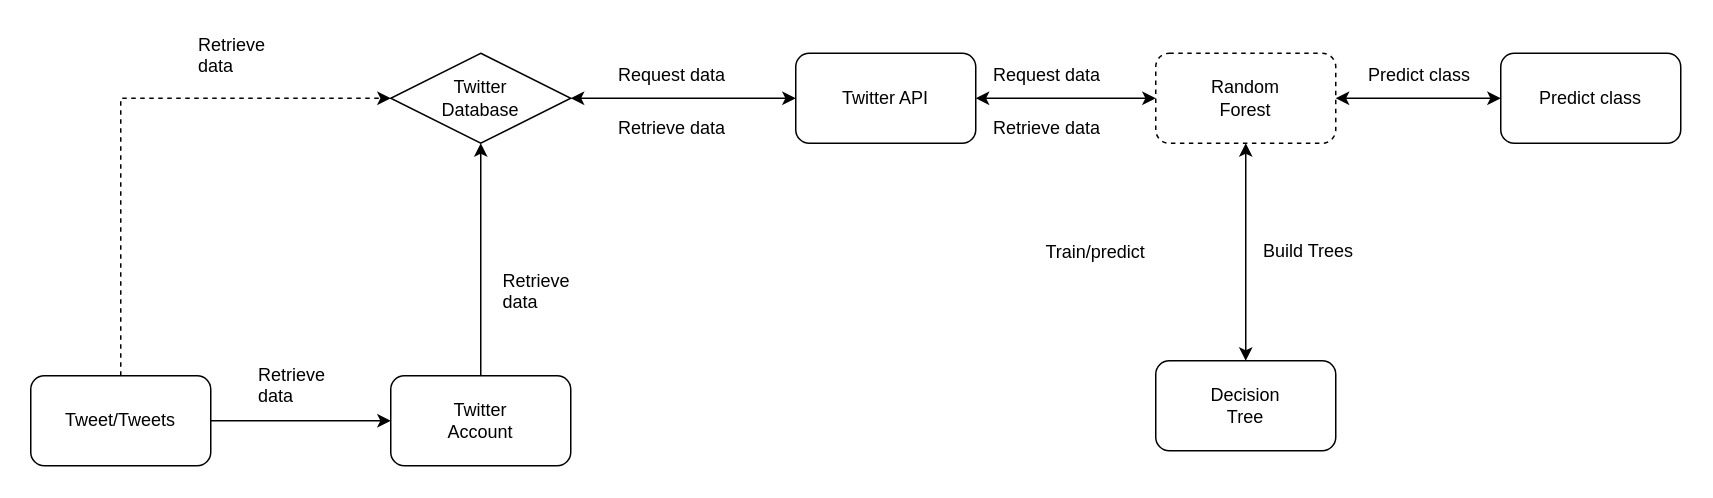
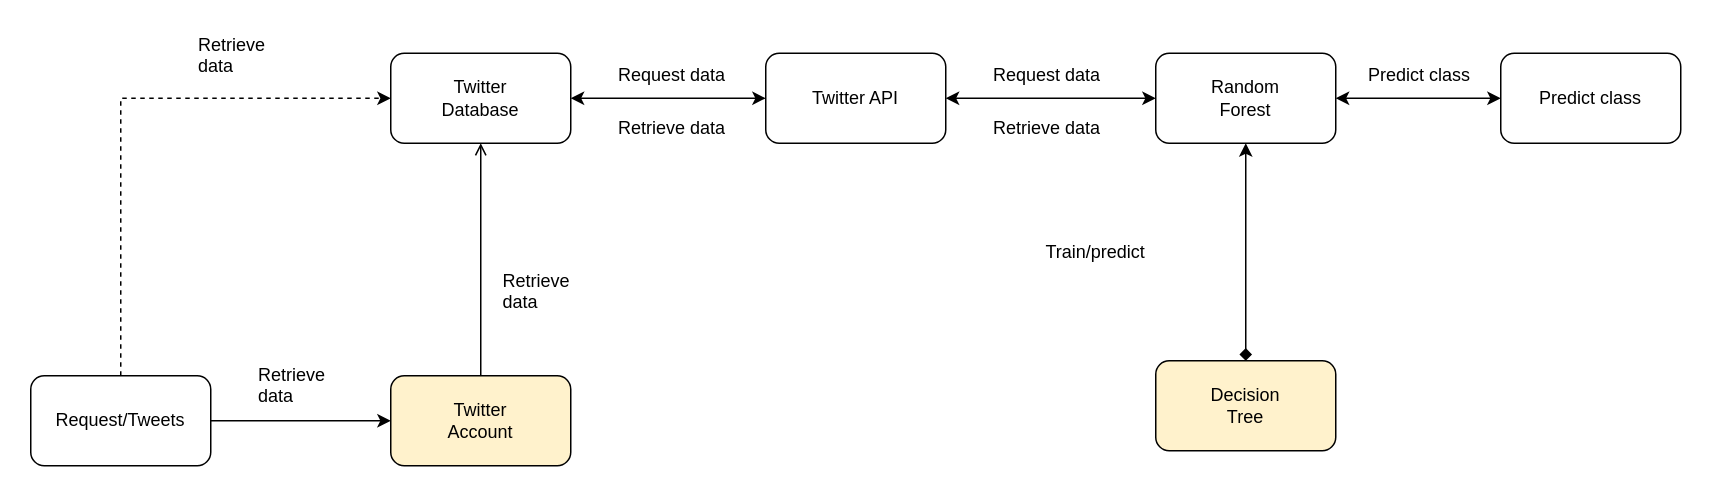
  <mxCell id="0" />
  <mxCell id="1" parent="0" />
- <mxCell id="2" value="Twitter API" style="rounded=1;whiteSpace=wrap;html=1;" vertex="1" parent="1"><mxGeometry x="530" y="35" width="120" height="60" as="geometry" /></mxCell>
- <mxCell id="3" style="edgeStyle=orthogonalEdgeStyle;rounded=0;orthogonalLoop=1;jettySize=auto;html=1;exitX=0.5;exitY=0;exitDx=0;exitDy=0;entryX=0.5;entryY=1;entryDx=0;entryDy=0;" edge="1" parent="1" source="4" target="10"><mxGeometry relative="1" as="geometry" /></mxCell>
- <mxCell id="4" value="Twitter&lt;br&gt;Account&lt;br&gt;" style="rounded=1;whiteSpace=wrap;html=1;" vertex="1" parent="1"><mxGeometry x="260" y="250" width="120" height="60" as="geometry" /></mxCell>
+ <mxCell id="2" value="Twitter API" style="rounded=1;whiteSpace=wrap;html=1;" vertex="1" parent="1"><mxGeometry x="510" y="35" width="120" height="60" as="geometry" /></mxCell>
+ <mxCell id="3" style="edgeStyle=orthogonalEdgeStyle;rounded=0;orthogonalLoop=1;jettySize=auto;html=1;exitX=0.5;exitY=0;exitDx=0;exitDy=0;entryX=0.5;entryY=1;entryDx=0;entryDy=0;endArrow=open;" edge="1" parent="1" source="4" target="10"><mxGeometry relative="1" as="geometry" /></mxCell>
+ <mxCell id="4" value="Twitter&lt;br&gt;Account&lt;br&gt;" style="rounded=1;whiteSpace=wrap;html=1;fillColor=#fff2cc;" vertex="1" parent="1"><mxGeometry x="260" y="250" width="120" height="60" as="geometry" /></mxCell>
  <mxCell id="5" style="edgeStyle=orthogonalEdgeStyle;rounded=0;orthogonalLoop=1;jettySize=auto;html=1;exitX=0.5;exitY=0;exitDx=0;exitDy=0;entryX=0;entryY=0.5;entryDx=0;entryDy=0;dashed=1;" edge="1" parent="1" source="7" target="10"><mxGeometry relative="1" as="geometry" /></mxCell>
  <mxCell id="6" style="edgeStyle=orthogonalEdgeStyle;rounded=0;orthogonalLoop=1;jettySize=auto;html=1;exitX=1;exitY=0.5;exitDx=0;exitDy=0;entryX=0;entryY=0.5;entryDx=0;entryDy=0;" edge="1" parent="1" source="7" target="4"><mxGeometry relative="1" as="geometry" /></mxCell>
- <mxCell id="7" value="Tweet/Tweets" style="rounded=1;whiteSpace=wrap;html=1;" vertex="1" parent="1"><mxGeometry x="20" y="250" width="120" height="60" as="geometry" /></mxCell>
- <mxCell id="8" value="Random&lt;br&gt;Forest&lt;br&gt;" style="rounded=1;whiteSpace=wrap;html=1;dashed=1;" vertex="1" parent="1"><mxGeometry x="770" y="35" width="120" height="60" as="geometry" /></mxCell>
- <mxCell id="9" value="Decision&lt;br&gt;Tree&lt;br&gt;" style="rounded=1;whiteSpace=wrap;html=1;" vertex="1" parent="1"><mxGeometry x="770" y="240" width="120" height="60" as="geometry" /></mxCell>
- <mxCell id="10" value="Twitter&lt;br&gt;Database&lt;br&gt;" style="rhombus;whiteSpace=wrap;html=1;" vertex="1" parent="1"><mxGeometry x="260" y="35" width="120" height="60" as="geometry" /></mxCell>
+ <mxCell id="7" value="Request/Tweets" style="rounded=1;whiteSpace=wrap;html=1;" vertex="1" parent="1"><mxGeometry x="20" y="250" width="120" height="60" as="geometry" /></mxCell>
+ <mxCell id="8" value="Random&lt;br&gt;Forest&lt;br&gt;" style="rounded=1;whiteSpace=wrap;html=1;" vertex="1" parent="1"><mxGeometry x="770" y="35" width="120" height="60" as="geometry" /></mxCell>
+ <mxCell id="9" value="Decision&lt;br&gt;Tree&lt;br&gt;" style="rounded=1;whiteSpace=wrap;html=1;fillColor=#fff2cc;" vertex="1" parent="1"><mxGeometry x="770" y="240" width="120" height="60" as="geometry" /></mxCell>
+ <mxCell id="10" value="Twitter&lt;br&gt;Database&lt;br&gt;" style="rounded=1;whiteSpace=wrap;html=1;" vertex="1" parent="1"><mxGeometry x="260" y="35" width="120" height="60" as="geometry" /></mxCell>
  <mxCell id="11" value="" style="endArrow=classic;startArrow=classic;html=1;exitX=1;exitY=0.5;exitDx=0;exitDy=0;entryX=0;entryY=0.5;entryDx=0;entryDy=0;" edge="1" parent="1" source="10" target="2"><mxGeometry width="50" height="50" relative="1" as="geometry"><mxPoint x="20" y="380" as="sourcePoint" /><mxPoint x="70" y="330" as="targetPoint" /></mxGeometry></mxCell>
  <mxCell id="12" value="" style="endArrow=classic;startArrow=classic;html=1;exitX=1;exitY=0.5;exitDx=0;exitDy=0;entryX=0;entryY=0.5;entryDx=0;entryDy=0;" edge="1" parent="1" source="2" target="8"><mxGeometry width="50" height="50" relative="1" as="geometry"><mxPoint x="620" y="300" as="sourcePoint" /><mxPoint x="670" y="250" as="targetPoint" /></mxGeometry></mxCell>
- <mxCell id="13" value="" style="endArrow=classic;startArrow=classic;html=1;exitX=0.5;exitY=1;exitDx=0;exitDy=0;entryX=0.5;entryY=0;entryDx=0;entryDy=0;" edge="1" parent="1" source="8" target="9"><mxGeometry width="50" height="50" relative="1" as="geometry"><mxPoint x="550" y="230" as="sourcePoint" /><mxPoint x="600" y="180" as="targetPoint" /></mxGeometry></mxCell>
+ <mxCell id="13" value="" style="endArrow=diamond;startArrow=classic;html=1;exitX=0.5;exitY=1;exitDx=0;exitDy=0;entryX=0.5;entryY=0;entryDx=0;entryDy=0;" edge="1" parent="1" source="8" target="9"><mxGeometry width="50" height="50" relative="1" as="geometry"><mxPoint x="550" y="230" as="sourcePoint" /><mxPoint x="600" y="180" as="targetPoint" /></mxGeometry></mxCell>
  <mxCell id="14" value="Retrieve&lt;br&gt;data&lt;br&gt;" style="text;html=1;resizable=0;points=[];autosize=1;align=left;verticalAlign=top;spacingTop=-4;" vertex="1" parent="1"><mxGeometry x="333" y="177" width="60" height="30" as="geometry" /></mxCell>
  <mxCell id="15" value="Retrieve&lt;br&gt;data&lt;br&gt;" style="text;html=1;resizable=0;points=[];autosize=1;align=left;verticalAlign=top;spacingTop=-4;" vertex="1" parent="1"><mxGeometry x="170" y="240" width="60" height="30" as="geometry" /></mxCell>
  <mxCell id="16" value="Retrieve&lt;br&gt;data&lt;br&gt;" style="text;html=1;resizable=0;points=[];autosize=1;align=left;verticalAlign=top;spacingTop=-4;" vertex="1" parent="1"><mxGeometry x="130" y="20" width="60" height="30" as="geometry" /></mxCell>
  <mxCell id="17" value="Request data" style="text;html=1;resizable=0;points=[];autosize=1;align=left;verticalAlign=top;spacingTop=-4;" vertex="1" parent="1"><mxGeometry x="410" y="40" width="90" height="20" as="geometry" /></mxCell>
  <mxCell id="18" value="Retrieve data" style="text;html=1;resizable=0;points=[];autosize=1;align=left;verticalAlign=top;spacingTop=-4;" vertex="1" parent="1"><mxGeometry x="410" y="75" width="90" height="20" as="geometry" /></mxCell>
  <mxCell id="19" value="Request data" style="text;html=1;resizable=0;points=[];autosize=1;align=left;verticalAlign=top;spacingTop=-4;" vertex="1" parent="1"><mxGeometry x="660" y="40" width="90" height="20" as="geometry" /></mxCell>
  <mxCell id="20" value="Retrieve data" style="text;html=1;resizable=0;points=[];autosize=1;align=left;verticalAlign=top;spacingTop=-4;" vertex="1" parent="1"><mxGeometry x="660" y="75" width="90" height="20" as="geometry" /></mxCell>
- <mxCell id="21" value="Build Trees&lt;br&gt;&lt;br&gt;" style="text;html=1;resizable=0;points=[];autosize=1;align=left;verticalAlign=top;spacingTop=-4;" vertex="1" parent="1"><mxGeometry x="840" y="157" width="80" height="30" as="geometry" /></mxCell>
  <mxCell id="22" value="Train/predict" style="text;html=1;resizable=0;points=[];autosize=1;align=left;verticalAlign=top;spacingTop=-4;" vertex="1" parent="1"><mxGeometry x="695" y="157.5" width="80" height="20" as="geometry" /></mxCell>
  <mxCell id="23" value="Predict class" style="rounded=1;whiteSpace=wrap;html=1;" vertex="1" parent="1"><mxGeometry x="1000" y="35" width="120" height="60" as="geometry" /></mxCell>
  <mxCell id="24" value="" style="endArrow=classic;startArrow=classic;html=1;exitX=1;exitY=0.5;exitDx=0;exitDy=0;entryX=0;entryY=0.5;entryDx=0;entryDy=0;" edge="1" parent="1" source="8" target="23"><mxGeometry width="50" height="50" relative="1" as="geometry"><mxPoint x="920" y="20" as="sourcePoint" /><mxPoint x="970" y="-30" as="targetPoint" /></mxGeometry></mxCell>
  <mxCell id="25" value="Predict class" style="text;html=1;resizable=0;points=[];autosize=1;align=left;verticalAlign=top;spacingTop=-4;" vertex="1" parent="1"><mxGeometry x="910" y="40" width="80" height="20" as="geometry" /></mxCell>
